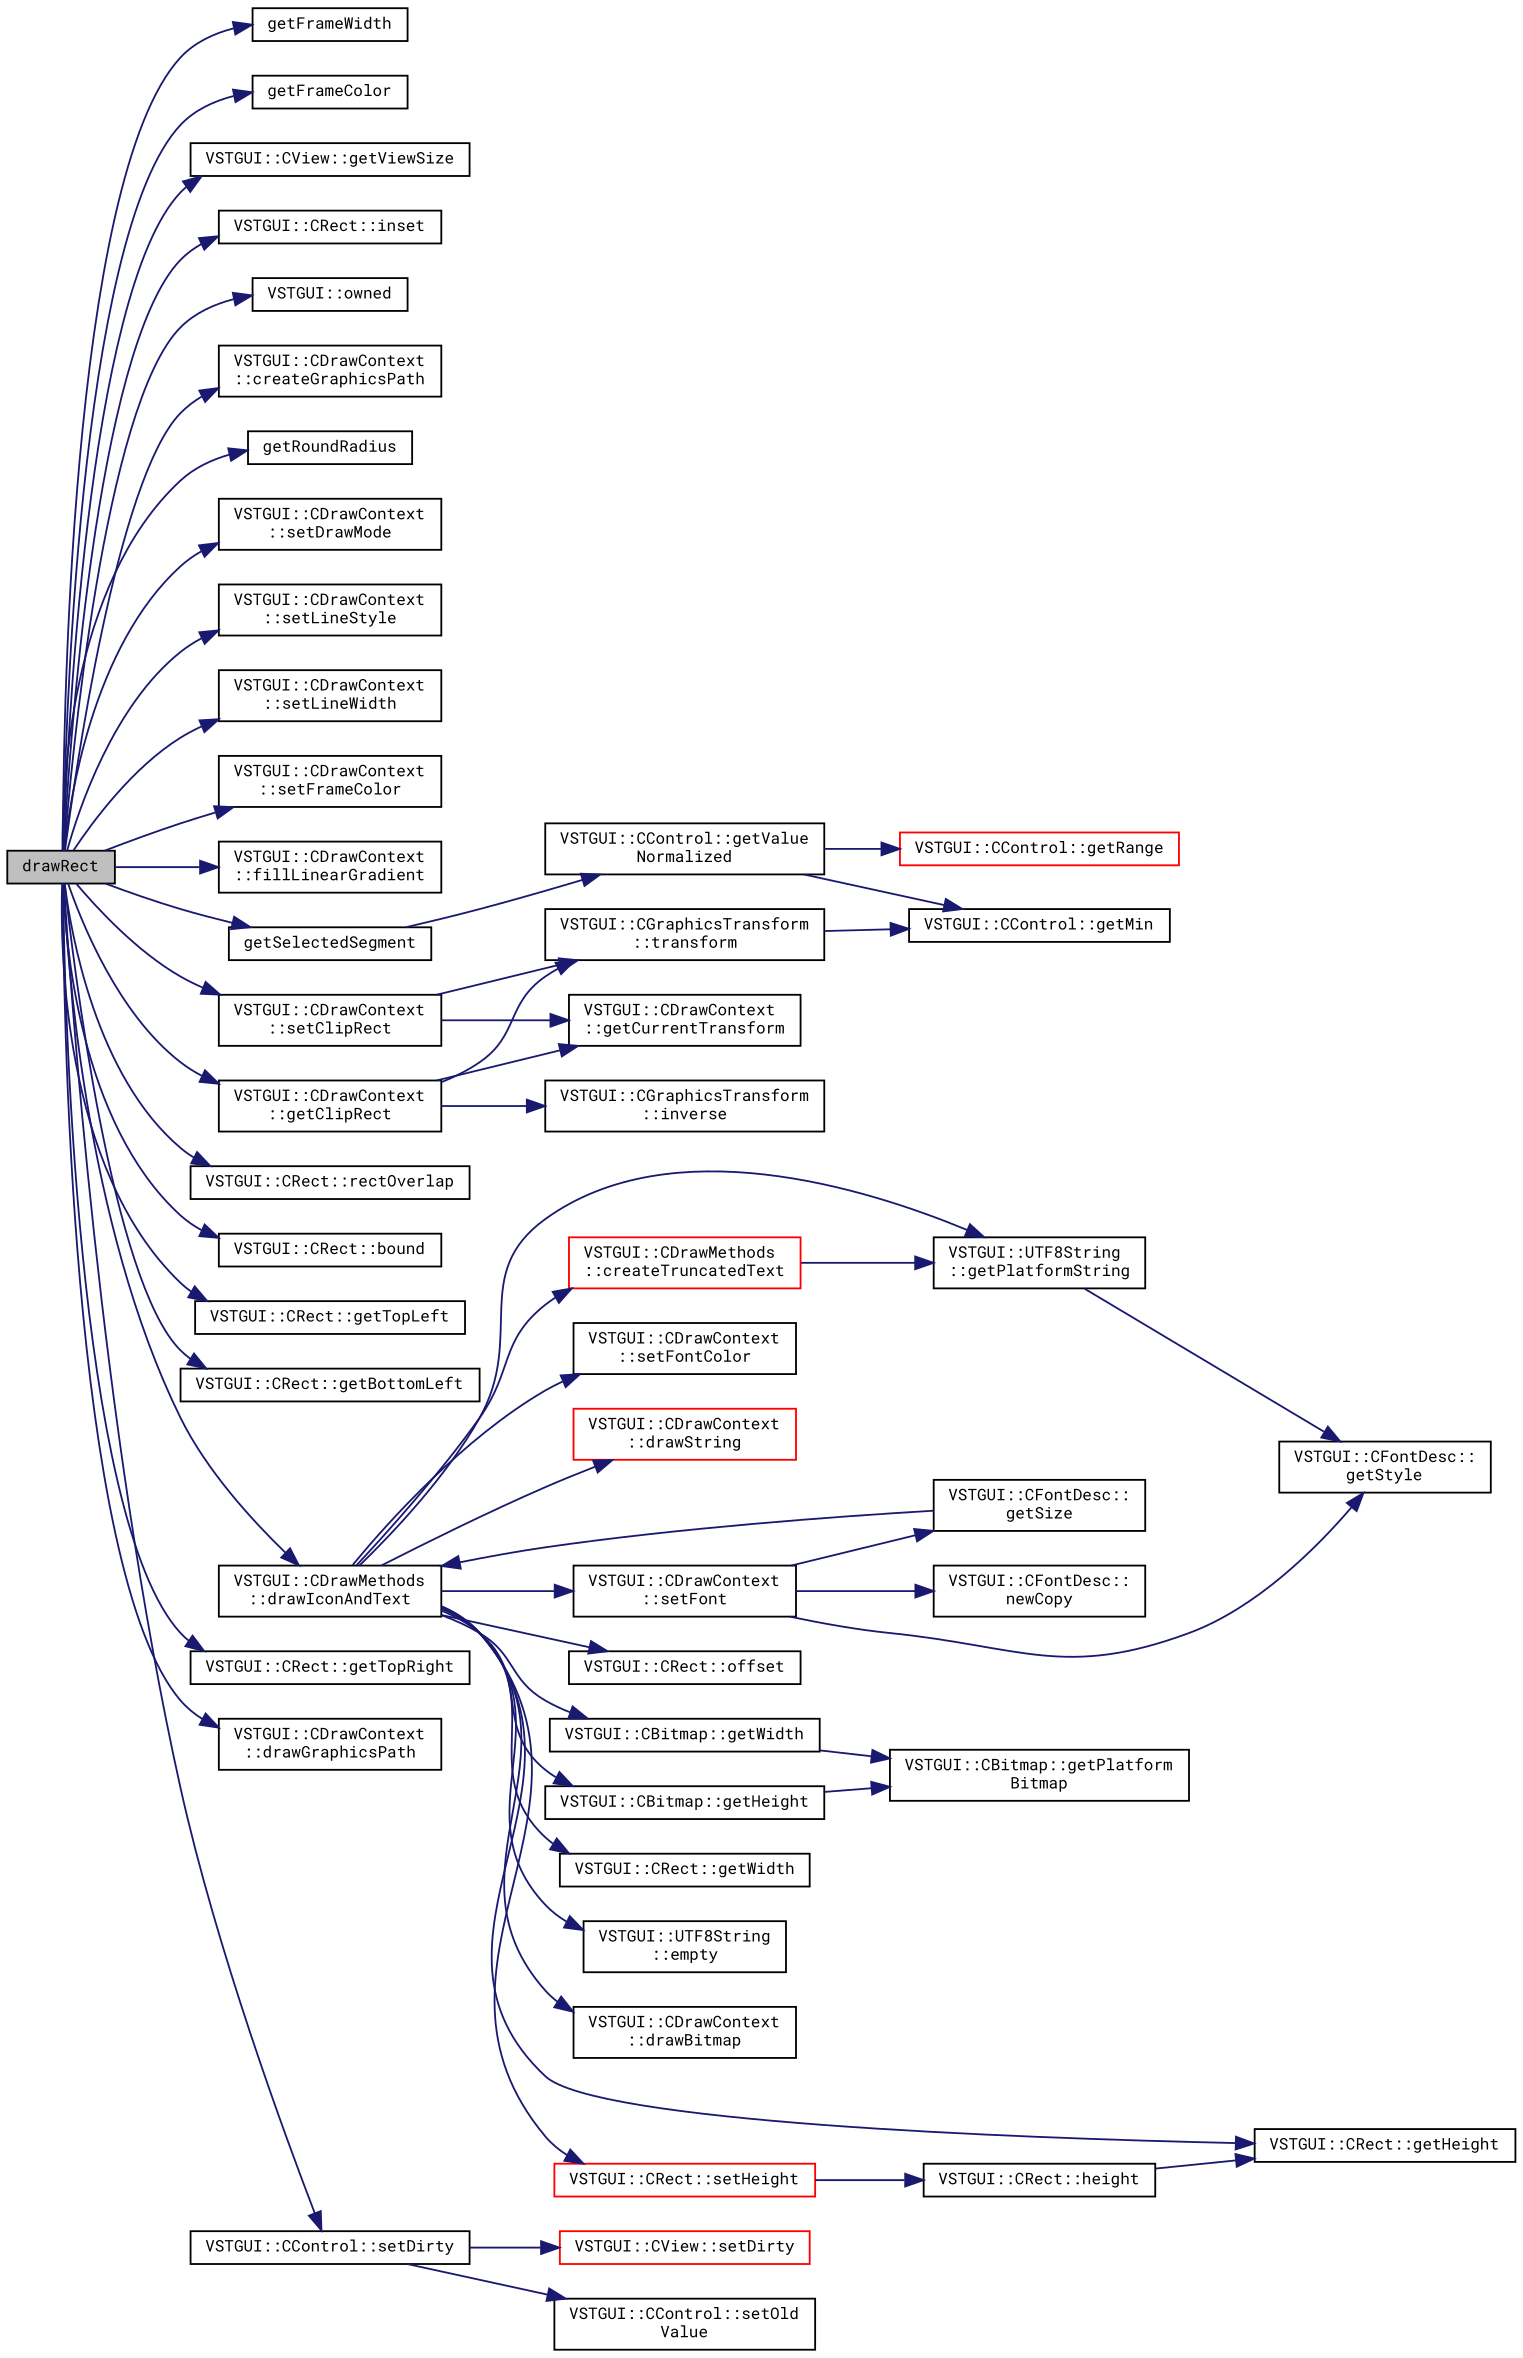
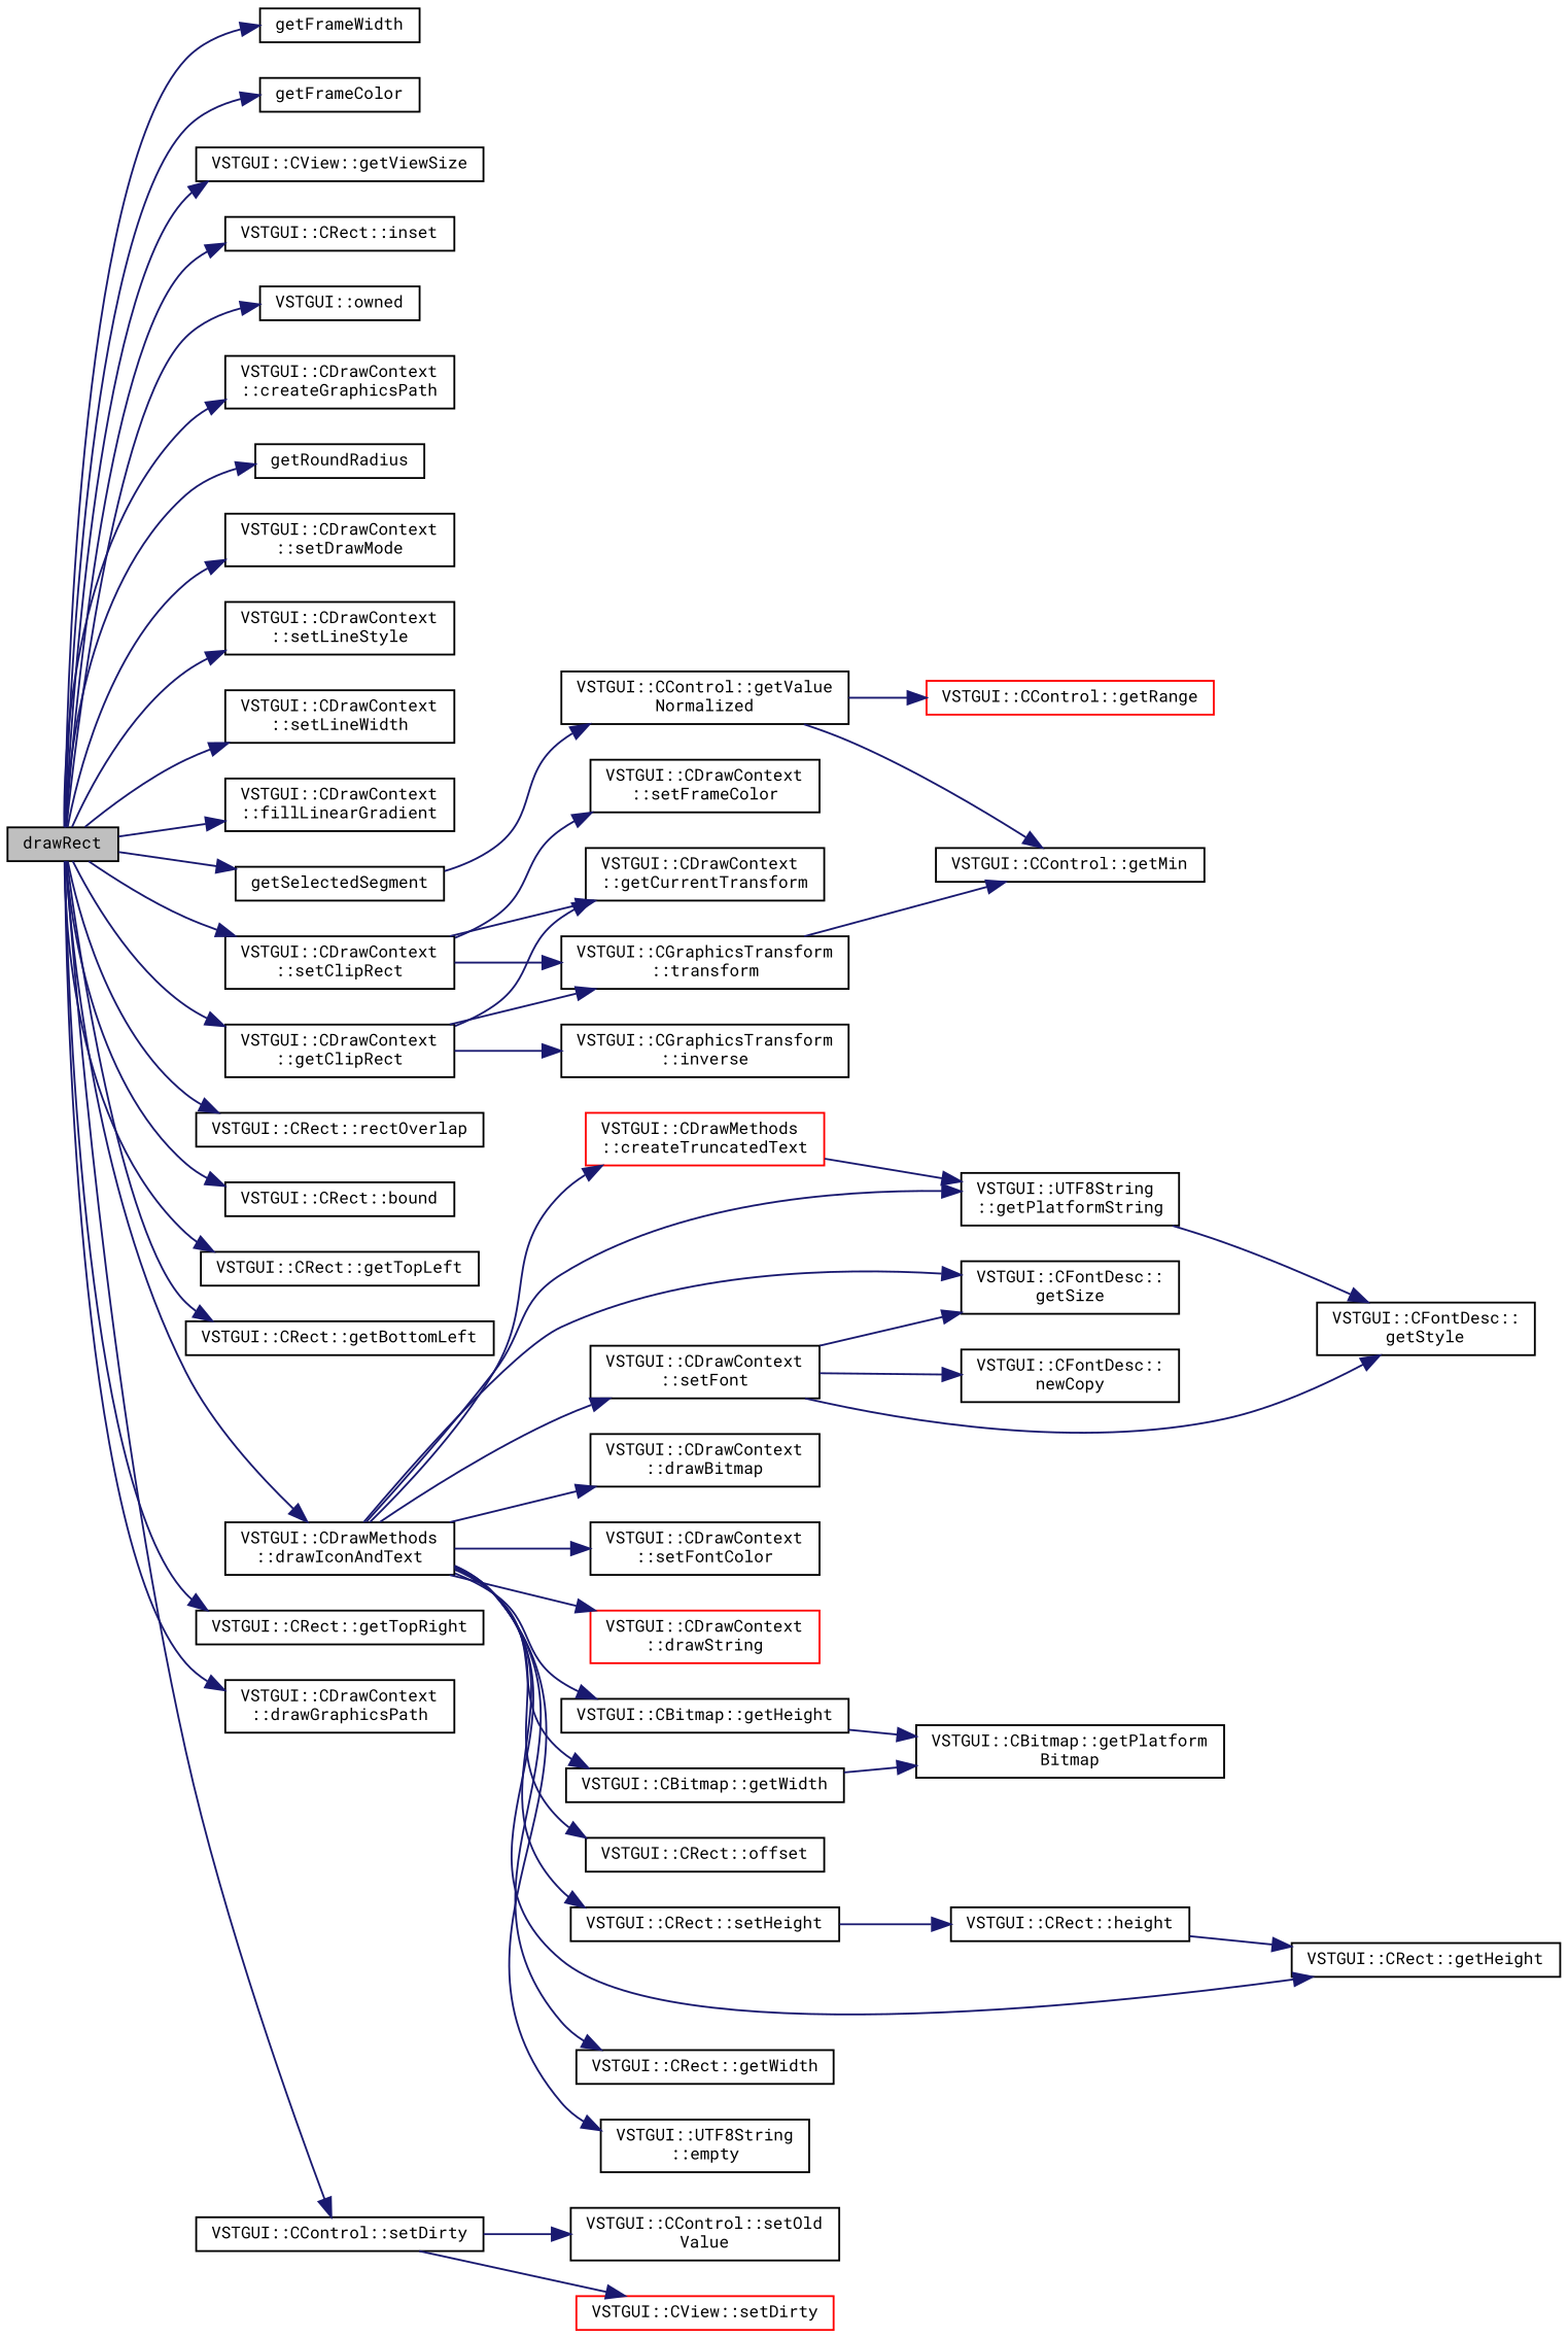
  digraph {
    fontname="Roboto Mono"
    rankdir=LR
    node [color=black fontname="Roboto Mono" fontsize=9 shape=record]
    edge [color=midnightblue fontname="Roboto Mono" fontsize=9 labelfontname=Arial labelfontsize=9 style=solid]
    n1 [fillcolor=grey75 fontcolor=black height=0.2 label=drawRect style=filled width=0.4]
    n2 [height=0.2 label=getFrameWidth width=0.4]
    n3 [height=0.2 label=getFrameColor width=0.4]
    n4 [height=0.2 label="VSTGUI::CView::getViewSize" width=0.4]
    n5 [height=0.2 label="VSTGUI::CRect::inset" width=0.4]
    n6 [height=0.2 label="VSTGUI::owned" width=0.4]
    n7 [height=0.2 label="VSTGUI::CDrawContext\l::createGraphicsPath" width=0.4]
    n8 [height=0.2 label=getRoundRadius width=0.4]
    n9 [height=0.2 label="VSTGUI::CDrawContext\l::setDrawMode" width=0.4]
    n10 [height=0.2 label="VSTGUI::CDrawContext\l::setLineStyle" width=0.4]
    n11 [height=0.2 label="VSTGUI::CDrawContext\l::setLineWidth" width=0.4]
    n12 [height=0.2 label="VSTGUI::CDrawContext\l::setFrameColor" width=0.4]
    n13 [height=0.2 label="VSTGUI::CDrawContext\l::fillLinearGradient" width=0.4]
    n14 [height=0.2 label=getSelectedSegment width=0.4]
    n15 [height=0.2 label="VSTGUI::CRect::rectOverlap" width=0.4]
    n16 [height=0.2 label="VSTGUI::CDrawContext\l::getClipRect" width=0.4]
    n17 [height=0.2 label="VSTGUI::CRect::bound" width=0.4]
    n18 [height=0.2 label="VSTGUI::CDrawContext\l::setClipRect" width=0.4]
    n19 [height=0.2 label="VSTGUI::CRect::getTopLeft" width=0.4]
    n20 [height=0.2 label="VSTGUI::CRect::getBottomLeft" width=0.4]
    n21 [height=0.2 label="VSTGUI::CDrawMethods\l::drawIconAndText" width=0.4]
    n22 [height=0.2 label="VSTGUI::CRect::getTopRight" width=0.4]
    n23 [height=0.2 label="VSTGUI::CDrawContext\l::drawGraphicsPath" width=0.4]
    n24 [height=0.2 label="VSTGUI::CControl::setDirty" width=0.4]
    n25 [height=0.2 label="VSTGUI::CControl::getValue\lNormalized" width=0.4]
    n26 [height=0.2 label="VSTGUI::CDrawContext\l::getCurrentTransform" width=0.4]
    n27 [height=0.2 label="VSTGUI::CGraphicsTransform\l::inverse" width=0.4]
    n28 [height=0.2 label="VSTGUI::CGraphicsTransform\l::transform" width=0.4]
    n29 [height=0.2 label="VSTGUI::CBitmap::getWidth" width=0.4]
    n30 [height=0.2 label="VSTGUI::CBitmap::getHeight" width=0.4]
    n31 [height=0.2 label="VSTGUI::CRect::offset" width=0.4]
    n32 [height=0.2 label="VSTGUI::CRect::getHeight" width=0.4]
    n33 [height=0.2 label="VSTGUI::CRect::getWidth" width=0.4]
    n34 [height=0.2 label="VSTGUI::UTF8String\l::empty" width=0.4]
    n35 [height=0.2 label="VSTGUI::CFontDesc::\lgetSize" width=0.4]
-   n36 [color=red height=0.2 label="VSTGUI::CRect::setHeight" width=0.4]
+   n36 [height=0.2 label="VSTGUI::CRect::setHeight" width=0.4]
    n37 [height=0.2 label="VSTGUI::CDrawContext\l::drawBitmap" width=0.4]
    n38 [height=0.2 label="VSTGUI::CDrawContext\l::setFont" width=0.4]
    n39 [height=0.2 label="VSTGUI::CDrawContext\l::setFontColor" width=0.4]
    n40 [color=red height=0.2 label="VSTGUI::CDrawMethods\l::createTruncatedText" width=0.4]
    n41 [height=0.2 label="VSTGUI::UTF8String\l::getPlatformString" width=0.4]
    n42 [color=red height=0.2 label="VSTGUI::CDrawContext\l::drawString" width=0.4]
    n43 [color=red height=0.2 label="VSTGUI::CView::setDirty" width=0.4]
    n44 [height=0.2 label="VSTGUI::CControl::setOld\lValue" width=0.4]
    n45 [height=0.2 label="VSTGUI::CControl::getMin" width=0.4]
    n46 [color=red height=0.2 label="VSTGUI::CControl::getRange" width=0.4]
    n47 [height=0.2 label="VSTGUI::CBitmap::getPlatform\lBitmap" width=0.4]
    n48 [height=0.2 label="VSTGUI::CRect::height" width=0.4]
    n49 [height=0.2 label="VSTGUI::CFontDesc::\lgetStyle" width=0.4]
    n50 [height=0.2 label="VSTGUI::CFontDesc::\lnewCopy" width=0.4]
    n1 -> n2
    n1 -> n3
    n1 -> n4
    n1 -> n5
    n1 -> n6
    n1 -> n7
    n1 -> n8
    n1 -> n9
    n1 -> n10
    n1 -> n11
-   n1 -> n12
+   n18 -> n12
    n1 -> n13
    n1 -> n14
    n1 -> n15
    n1 -> n16
    n1 -> n17
    n1 -> n18
    n1 -> n19
    n1 -> n20
    n1 -> n21
    n1 -> n22
    n1 -> n23
    n1 -> n24
    n14 -> n25
    n16 -> n26
    n16 -> n27
    n16 -> n28
    n18 -> n26
    n18 -> n28
    n21 -> n29
    n21 -> n30
    n21 -> n31
    n21 -> n32
    n21 -> n33
    n21 -> n34
-   n35 -> n21
+   n21 -> n35
    n21 -> n36
    n21 -> n37
    n21 -> n38
    n21 -> n39
    n21 -> n40
    n21 -> n41
    n21 -> n42
    n24 -> n43
    n24 -> n44
    n25 -> n45
    n25 -> n46
    n28 -> n45
    n29 -> n47
    n30 -> n47
    n36 -> n48
    n38 -> n35
    n38 -> n49
    n38 -> n50
    n40 -> n41
    n41 -> n49
    n48 -> n32
  }
